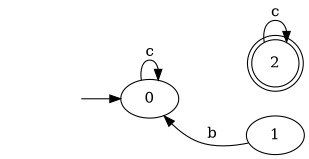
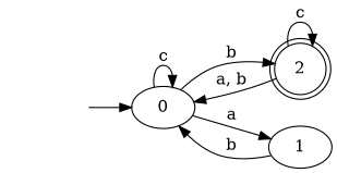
  digraph {
    rankdir=LR
    entry [style=invis]
    0
    2 [shape=doublecircle]
    1
    entry -> 0
    0 -> 0 [label=c]
+   0 -> 2 [label=b]
+   0 -> 1 [label=a]
+   2 -> 0 [label="a, b"]
    2 -> 2 [label=c]
    1 -> 0 [label=b]
  }
